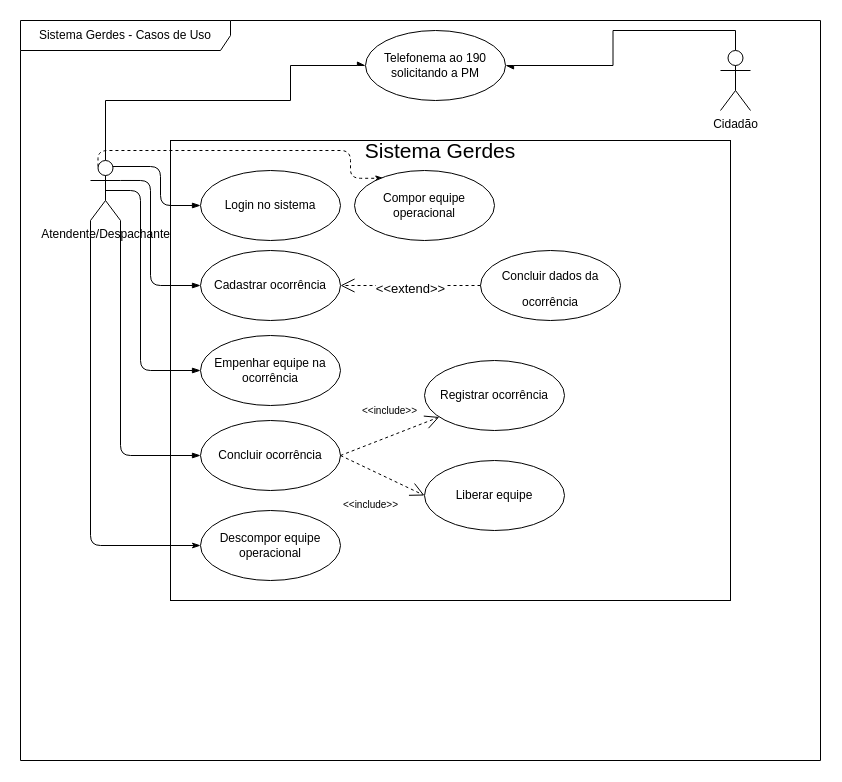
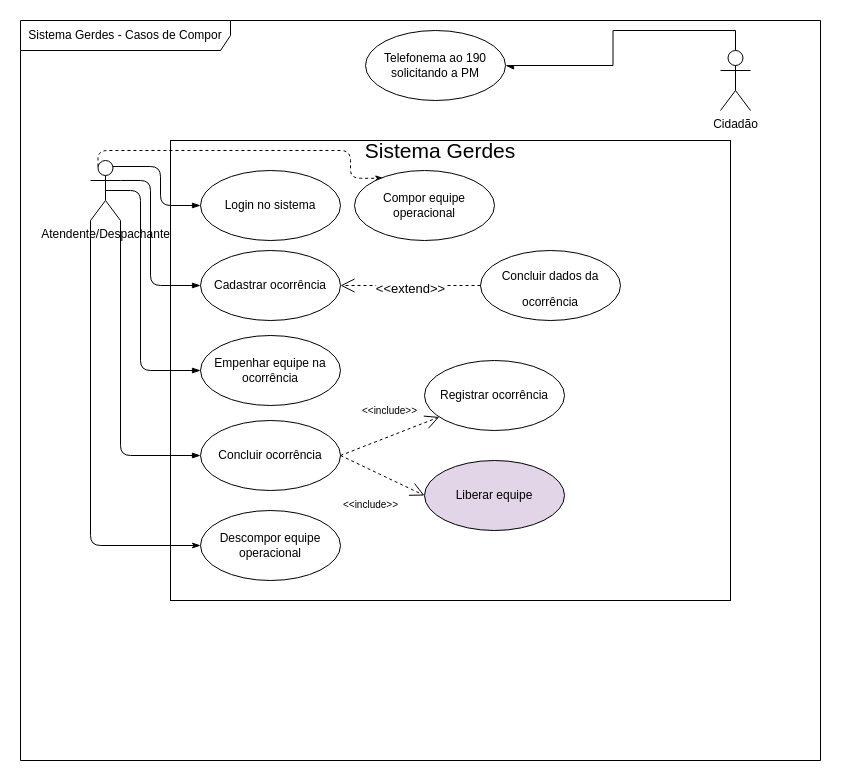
  <mxCell id="0" />
  <mxCell id="1" parent="0" />
- <mxCell id="2" value="Sistema Gerdes - Casos de Uso" style="shape=umlFrame;whiteSpace=wrap;html=1;width=210;height=30;fillColor=none;fillOpacity=0;movable=0;" vertex="1" parent="1"><mxGeometry x="20" y="20" width="800" height="740" as="geometry" /></mxCell>
+ <mxCell id="2" value="Sistema Gerdes - Casos de Compor" style="shape=umlFrame;whiteSpace=wrap;html=1;width=210;height=30;fillColor=none;fillOpacity=0;movable=0;" vertex="1" parent="1"><mxGeometry x="20" y="20" width="800" height="740" as="geometry" /></mxCell>
  <mxCell id="3" value="&lt;h1&gt;&lt;br&gt;&lt;/h1&gt;" style="rounded=0;whiteSpace=wrap;html=1;fillColor=none;" vertex="1" parent="1"><mxGeometry x="170" y="140" width="560" height="460" as="geometry" /></mxCell>
- <mxCell id="4" style="edgeStyle=orthogonalEdgeStyle;rounded=0;orthogonalLoop=1;jettySize=auto;html=1;exitX=0.5;exitY=0;exitDx=0;exitDy=0;exitPerimeter=0;endArrow=async;endFill=1;entryX=0;entryY=0.5;entryDx=0;entryDy=0;" edge="1" parent="1" source="11" target="14"><mxGeometry relative="1" as="geometry"><Array as="points"><mxPoint x="105" y="100" /><mxPoint x="290" y="100" /><mxPoint x="290" y="65" /></Array></mxGeometry></mxCell>
  <mxCell id="5" style="edgeStyle=orthogonalEdgeStyle;rounded=1;orthogonalLoop=1;jettySize=auto;html=1;exitX=0.75;exitY=0.1;exitDx=0;exitDy=0;exitPerimeter=0;entryX=0;entryY=0.5;entryDx=0;entryDy=0;fontSize=21;endArrow=blockThin;endFill=1;" edge="1" parent="1" source="11" target="15"><mxGeometry relative="1" as="geometry" /></mxCell>
  <mxCell id="6" style="edgeStyle=orthogonalEdgeStyle;rounded=1;orthogonalLoop=1;jettySize=auto;html=1;exitX=1;exitY=0.333;exitDx=0;exitDy=0;exitPerimeter=0;entryX=0;entryY=0.5;entryDx=0;entryDy=0;fontSize=21;endArrow=blockThin;endFill=1;" edge="1" parent="1" source="11" target="16"><mxGeometry relative="1" as="geometry"><Array as="points"><mxPoint x="150" y="180" /><mxPoint x="150" y="285" /></Array></mxGeometry></mxCell>
  <mxCell id="7" style="edgeStyle=orthogonalEdgeStyle;rounded=1;orthogonalLoop=1;jettySize=auto;html=1;exitX=0.5;exitY=0.5;exitDx=0;exitDy=0;exitPerimeter=0;entryX=0;entryY=0.5;entryDx=0;entryDy=0;fontSize=21;endArrow=blockThin;endFill=1;" edge="1" parent="1" source="11" target="18"><mxGeometry relative="1" as="geometry"><Array as="points"><mxPoint x="140" y="190" /><mxPoint x="140" y="370" /></Array></mxGeometry></mxCell>
  <mxCell id="8" style="edgeStyle=orthogonalEdgeStyle;rounded=1;orthogonalLoop=1;jettySize=auto;html=1;exitX=1;exitY=1;exitDx=0;exitDy=0;exitPerimeter=0;entryX=0;entryY=0.5;entryDx=0;entryDy=0;fontSize=21;endArrow=blockThin;endFill=1;" edge="1" parent="1" source="11" target="19"><mxGeometry relative="1" as="geometry" /></mxCell>
  <mxCell id="9" style="edgeStyle=orthogonalEdgeStyle;rounded=1;orthogonalLoop=1;jettySize=auto;html=1;exitX=0.25;exitY=0.1;exitDx=0;exitDy=0;exitPerimeter=0;entryX=0.209;entryY=0.111;entryDx=0;entryDy=0;entryPerimeter=0;fontSize=21;endArrow=classicThin;endFill=1;endSize=6;dashed=1;" edge="1" parent="1" source="11" target="17"><mxGeometry relative="1" as="geometry"><Array as="points"><mxPoint x="98" y="150" /><mxPoint x="350" y="150" /><mxPoint x="350" y="178" /></Array></mxGeometry></mxCell>
  <mxCell id="10" style="edgeStyle=orthogonalEdgeStyle;rounded=1;orthogonalLoop=1;jettySize=auto;html=1;exitX=0;exitY=1;exitDx=0;exitDy=0;exitPerimeter=0;entryX=0;entryY=0.5;entryDx=0;entryDy=0;fontSize=21;endArrow=classicThin;endFill=1;endSize=6;" edge="1" parent="1" source="11" target="21"><mxGeometry relative="1" as="geometry" /></mxCell>
  <mxCell id="11" value="Atendente/Despachante" style="shape=umlActor;verticalLabelPosition=bottom;verticalAlign=top;html=1;" vertex="1" parent="1"><mxGeometry x="90" y="160" width="30" height="60" as="geometry" /></mxCell>
  <mxCell id="12" style="edgeStyle=orthogonalEdgeStyle;rounded=0;orthogonalLoop=1;jettySize=auto;html=1;exitX=0.5;exitY=0;exitDx=0;exitDy=0;exitPerimeter=0;entryX=1;entryY=0.5;entryDx=0;entryDy=0;endArrow=async;endFill=1;" edge="1" parent="1" source="13" target="14"><mxGeometry relative="1" as="geometry" /></mxCell>
  <mxCell id="13" value="Cidadão" style="shape=umlActor;verticalLabelPosition=bottom;verticalAlign=top;html=1;outlineConnect=0;" vertex="1" parent="1"><mxGeometry x="720" y="50" width="30" height="60" as="geometry" /></mxCell>
  <mxCell id="14" value="Telefonema ao 190 solicitando a PM" style="ellipse;whiteSpace=wrap;html=1;" vertex="1" parent="1"><mxGeometry x="365" y="30" width="140" height="70" as="geometry" /></mxCell>
  <mxCell id="15" value="Login no sistema" style="ellipse;whiteSpace=wrap;html=1;" vertex="1" parent="1"><mxGeometry x="200" y="170" width="140" height="70" as="geometry" /></mxCell>
  <mxCell id="16" value="Cadastrar ocorrência" style="ellipse;whiteSpace=wrap;html=1;" vertex="1" parent="1"><mxGeometry x="200" y="250" width="140" height="70" as="geometry" /></mxCell>
  <mxCell id="17" value="Compor equipe operacional" style="ellipse;whiteSpace=wrap;html=1;" vertex="1" parent="1"><mxGeometry x="354" y="170" width="140" height="70" as="geometry" /></mxCell>
  <mxCell id="18" value="Empenhar equipe na ocorrência" style="ellipse;whiteSpace=wrap;html=1;" vertex="1" parent="1"><mxGeometry x="200" y="335" width="140" height="70" as="geometry" /></mxCell>
  <mxCell id="19" value="Concluir ocorrência" style="ellipse;whiteSpace=wrap;html=1;" vertex="1" parent="1"><mxGeometry x="200" y="420" width="140" height="70" as="geometry" /></mxCell>
- <mxCell id="20" value="Liberar equipe" style="ellipse;whiteSpace=wrap;html=1;" vertex="1" parent="1"><mxGeometry x="424" y="460" width="140" height="70" as="geometry" /></mxCell>
+ <mxCell id="20" value="Liberar equipe" style="ellipse;whiteSpace=wrap;html=1;fillColor=#e1d5e7;" vertex="1" parent="1"><mxGeometry x="424" y="460" width="140" height="70" as="geometry" /></mxCell>
  <mxCell id="21" value="Descompor equipe operacional" style="ellipse;whiteSpace=wrap;html=1;" vertex="1" parent="1"><mxGeometry x="200" y="510" width="140" height="70" as="geometry" /></mxCell>
  <mxCell id="22" value="Registrar ocorrência" style="ellipse;whiteSpace=wrap;html=1;" vertex="1" parent="1"><mxGeometry x="424" y="360" width="140" height="70" as="geometry" /></mxCell>
  <mxCell id="23" value="Sistema Gerdes" style="text;html=1;strokeColor=none;fillColor=none;align=center;verticalAlign=middle;whiteSpace=wrap;rounded=0;fontSize=21;" vertex="1" parent="1"><mxGeometry x="335" y="140" width="210" height="20" as="geometry" /></mxCell>
  <mxCell id="24" value="&lt;font style=&quot;line-height: 90% ; font-size: 10px&quot;&gt;&amp;lt;&amp;lt;include&amp;gt;&amp;gt;&lt;/font&gt;" style="endArrow=open;endSize=12;dashed=1;html=1;fontSize=21;exitX=1;exitY=0.5;exitDx=0;exitDy=0;entryX=0;entryY=0.5;entryDx=0;entryDy=0;align=center;" edge="1" parent="1" source="19" target="20"><mxGeometry x="-0.002" y="-28" width="160" relative="1" as="geometry"><mxPoint x="340" y="400" as="sourcePoint" /><mxPoint x="500" y="400" as="targetPoint" /><mxPoint x="1" as="offset" /></mxGeometry></mxCell>
  <mxCell id="25" value="&lt;font style=&quot;font-size: 10px&quot;&gt;&amp;lt;&amp;lt;include&amp;gt;&amp;gt;&lt;/font&gt;" style="endArrow=open;endSize=12;dashed=1;html=1;fontSize=21;exitX=1;exitY=0.5;exitDx=0;exitDy=0;" edge="1" parent="1" source="19" target="22"><mxGeometry x="0.18" y="28" width="160" relative="1" as="geometry"><mxPoint x="340" y="400" as="sourcePoint" /><mxPoint x="500" y="400" as="targetPoint" /><mxPoint as="offset" /></mxGeometry></mxCell>
  <mxCell id="26" value="&lt;font style=&quot;font-size: 13px&quot;&gt;&amp;lt;&amp;lt;extend&amp;gt;&amp;gt;&lt;/font&gt;" style="endArrow=open;endSize=12;endFill=0;html=1;fontSize=21;exitX=0;exitY=0.5;exitDx=0;exitDy=0;entryX=1;entryY=0.5;entryDx=0;entryDy=0;dashed=1;" edge="1" parent="1" source="27" target="16"><mxGeometry width="160" relative="1" as="geometry"><mxPoint x="340" y="400" as="sourcePoint" /><mxPoint x="500" y="400" as="targetPoint" /></mxGeometry></mxCell>
  <mxCell id="27" value="&lt;font style=&quot;font-size: 12px&quot;&gt;Concluir dados da ocorrência&lt;/font&gt;" style="ellipse;whiteSpace=wrap;html=1;fontSize=21;fillColor=none;" vertex="1" parent="1"><mxGeometry x="480" y="250" width="140" height="70" as="geometry" /></mxCell>
